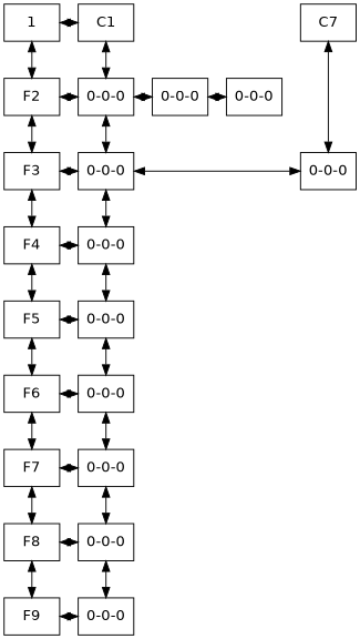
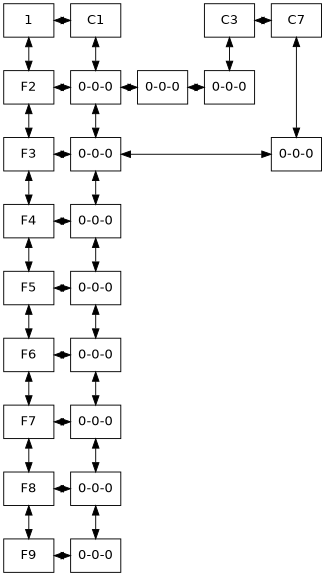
  digraph {
    fontname="DejaVu Sans"
    rankdir=UD
    node [fontname="DejaVu Sans" group=0 shape=box]
    edge [dir=both fontname="DejaVu Sans"]
    n1 [label=1 rankdir=LR]
    n2 [group=2 label=C1 rankdir=LR]
+   n3 [group=4 label=C3 rankdir=LR]
    n4 [group=5 label=C7 rankdir=LR]
    n5 [label=F2]
    n6 [group=2 label="0-0-0"]
    n7 [group=3 label="0-0-0"]
    n8 [group=4 label="0-0-0"]
    n9 [label=F3]
    n10 [group=2 label="0-0-0"]
    n11 [group=5 label="0-0-0"]
    n12 [label=F4]
    n13 [group=2 label="0-0-0"]
    n14 [label=F5]
    n15 [group=2 label="0-0-0"]
    n16 [label=F6]
    n17 [group=2 label="0-0-0"]
    n18 [label=F7]
    n19 [group=2 label="0-0-0"]
    n20 [label=F8]
    n21 [group=2 label="0-0-0"]
    n22 [label=F9]
    n23 [group=2 label="0-0-0"]
    subgraph sub_1 {
      rank=min
      n1
      n2
+     n3
      n4
    }
    subgraph sub_2 {
      rank=same
      n1
      n2
+     n3
      n4
    }
    subgraph sub_3 {
      rank=same
      n5
      n6
      n7
      n8
    }
    subgraph sub_4 {
      rank=same
      n9
      n10
      n11
    }
    subgraph sub_5 {
      rank=same
      n12
      n13
    }
    subgraph sub_6 {
      rank=same
      n14
      n15
    }
    subgraph sub_7 {
      rank=same
      n16
      n17
    }
    subgraph sub_8 {
      rank=same
      n18
      n19
    }
    subgraph sub_9 {
      rank=same
      n20
      n21
    }
    subgraph sub_10 {
      rank=same
      n22
      n23
    }
    n1 -> n2
    n1 -> n5
    n2 -> n6
+   n3 -> n4
+   n3 -> n8
    n4 -> n11
    n5 -> n6
    n5 -> n9
    n6 -> n7
    n6 -> n10
    n7 -> n8
    n9 -> n10
    n9 -> n12
    n10 -> n11
    n10 -> n13
    n12 -> n13
    n12 -> n14
    n13 -> n15
    n14 -> n15
    n14 -> n16
    n15 -> n17
    n16 -> n17
    n16 -> n18
    n17 -> n19
    n18 -> n19
    n18 -> n20
    n19 -> n21
    n20 -> n21
    n20 -> n22
    n21 -> n23
    n22 -> n23
  }
